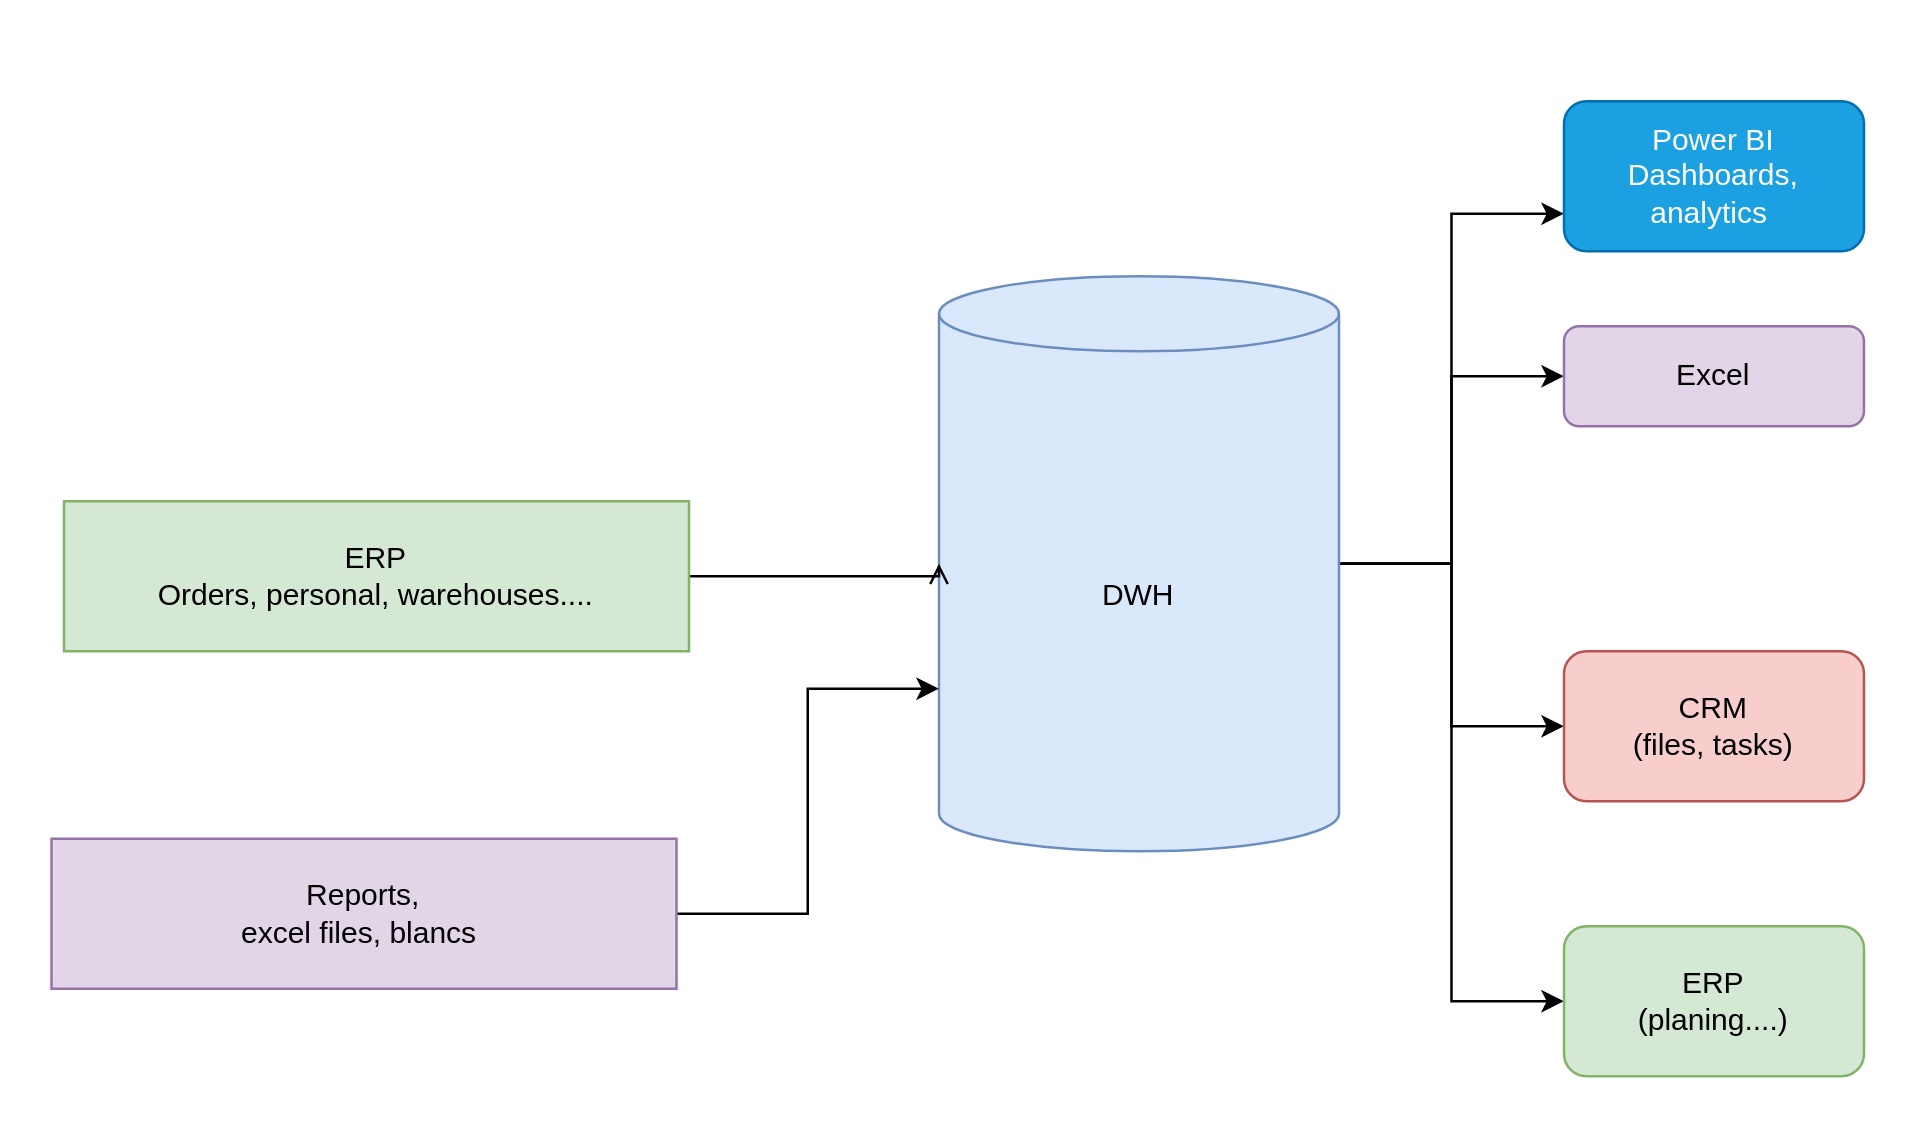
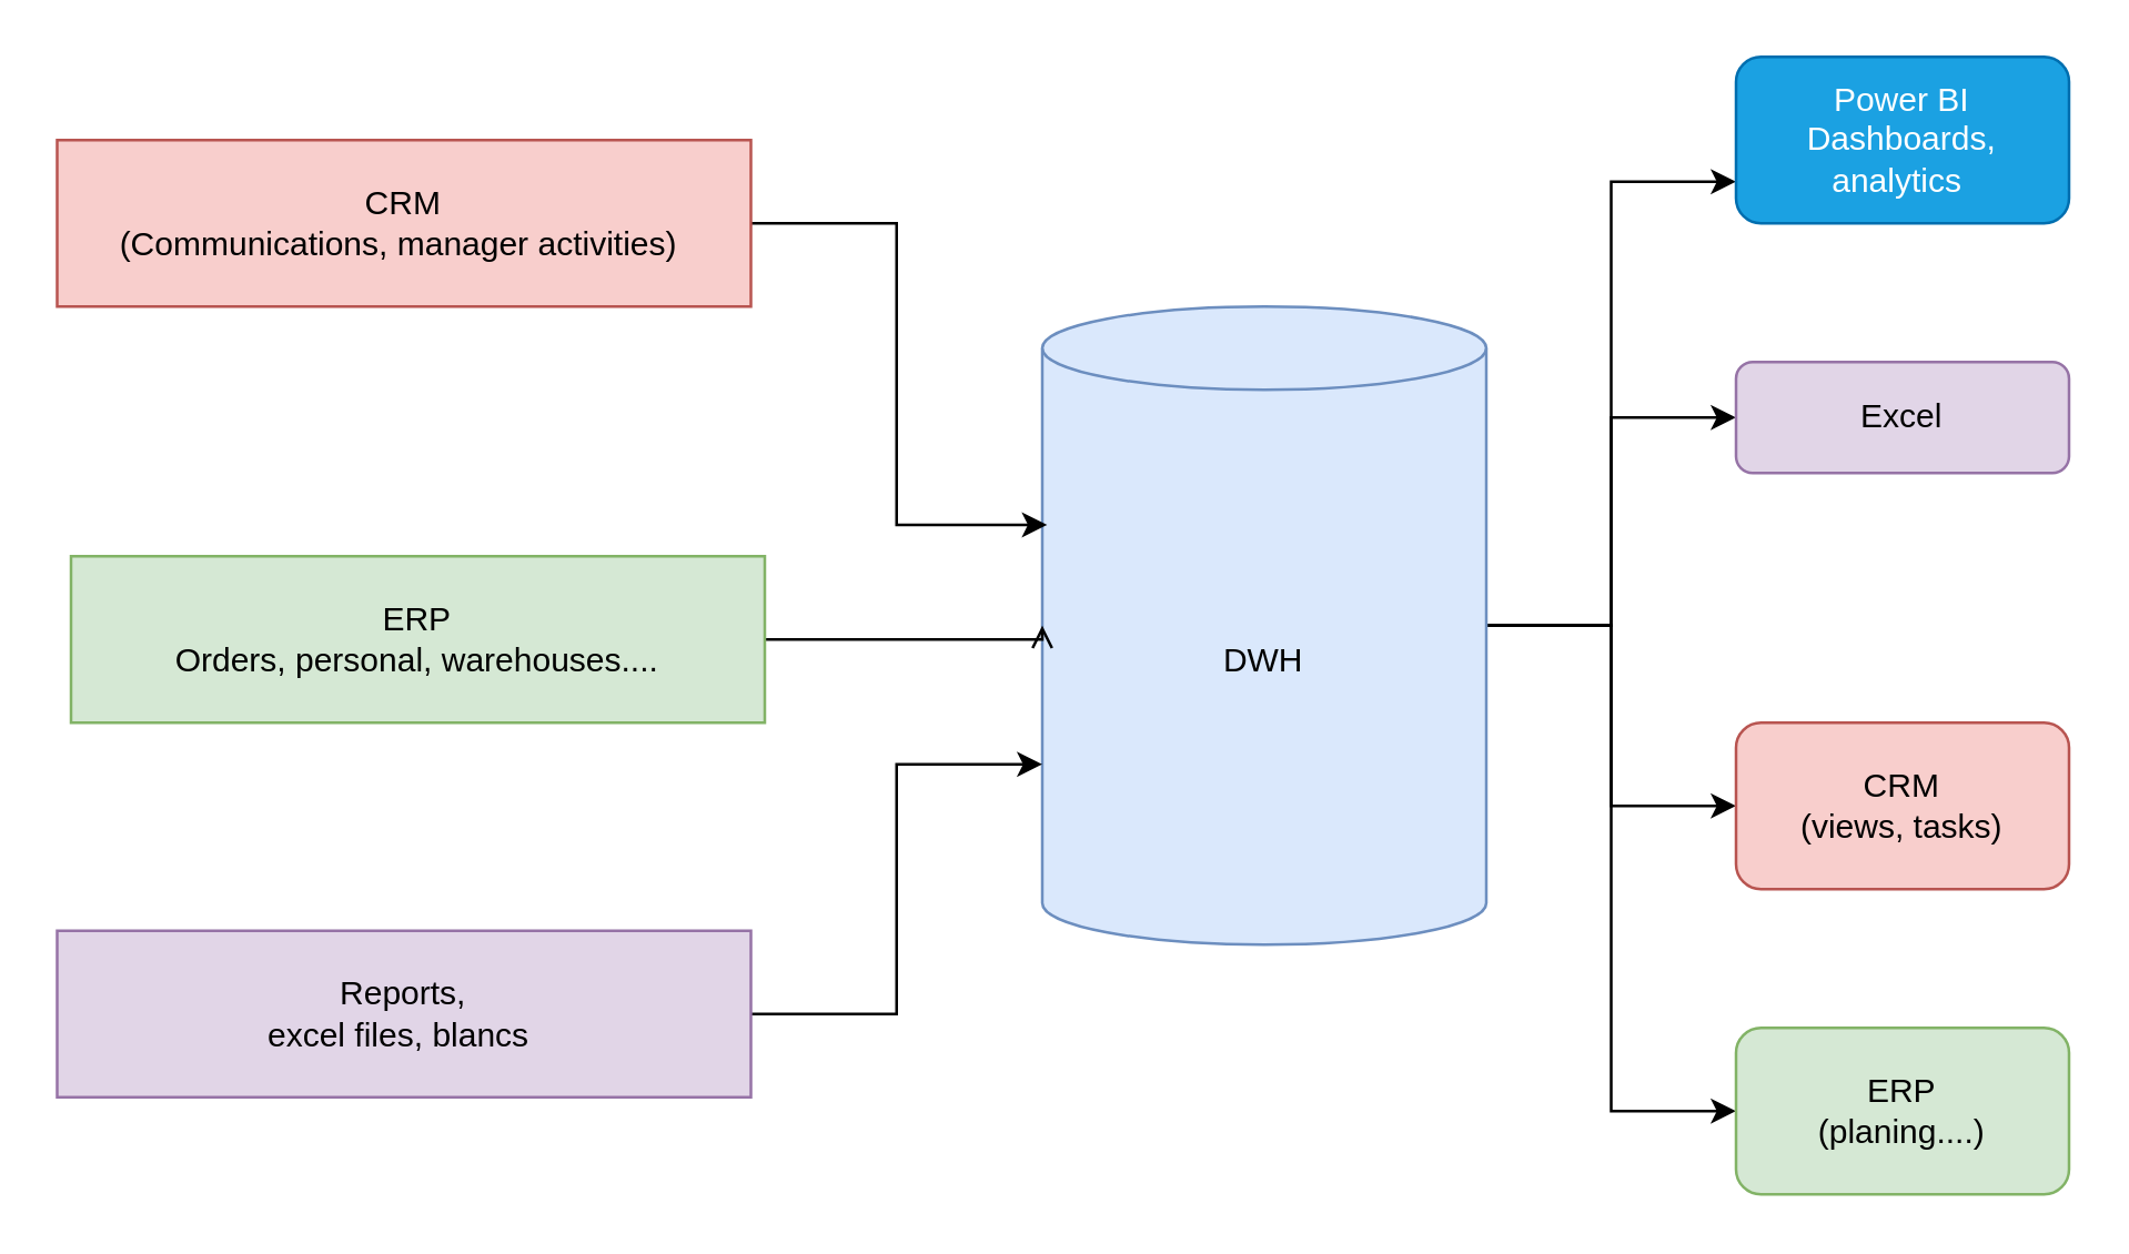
  <mxCell id="0" />
  <mxCell id="1" parent="0" />
  <mxCell id="2" style="edgeStyle=orthogonalEdgeStyle;rounded=0;orthogonalLoop=1;jettySize=auto;html=1;entryX=0;entryY=0.75;entryDx=0;entryDy=0;" edge="1" parent="1" source="6" target="13"><mxGeometry relative="1" as="geometry" /></mxCell>
  <mxCell id="3" style="edgeStyle=orthogonalEdgeStyle;rounded=0;orthogonalLoop=1;jettySize=auto;html=1;entryX=0;entryY=0.5;entryDx=0;entryDy=0;" edge="1" parent="1" source="6" target="14"><mxGeometry relative="1" as="geometry" /></mxCell>
  <mxCell id="4" style="edgeStyle=orthogonalEdgeStyle;rounded=0;orthogonalLoop=1;jettySize=auto;html=1;entryX=0;entryY=0.5;entryDx=0;entryDy=0;" edge="1" parent="1" source="6" target="15"><mxGeometry relative="1" as="geometry" /></mxCell>
  <mxCell id="5" style="edgeStyle=orthogonalEdgeStyle;rounded=0;orthogonalLoop=1;jettySize=auto;html=1;entryX=0;entryY=0.5;entryDx=0;entryDy=0;" edge="1" parent="1" source="6" target="16"><mxGeometry relative="1" as="geometry" /></mxCell>
  <mxCell id="6" value="DWH" style="shape=cylinder3;whiteSpace=wrap;html=1;boundedLbl=1;backgroundOutline=1;size=15;fillColor=#dae8fc;strokeColor=#6c8ebf;" vertex="1" parent="1"><mxGeometry x="375" y="110" width="160" height="230" as="geometry" /></mxCell>
+ <mxCell id="7" style="edgeStyle=orthogonalEdgeStyle;rounded=0;orthogonalLoop=1;jettySize=auto;html=1;entryX=0.011;entryY=0.342;entryDx=0;entryDy=0;entryPerimeter=0;" edge="1" parent="1" source="8" target="6"><mxGeometry relative="1" as="geometry" /></mxCell>
+ <mxCell id="8" value="CRM&lt;br&gt;(Communications, manager activities)&amp;nbsp;" style="rounded=0;whiteSpace=wrap;html=1;fillColor=#f8cecc;strokeColor=#b85450;" vertex="1" parent="1"><mxGeometry x="20" y="50" width="250" height="60" as="geometry" /></mxCell>
  <mxCell id="9" style="edgeStyle=orthogonalEdgeStyle;rounded=0;orthogonalLoop=1;jettySize=auto;html=1;entryX=0;entryY=0.5;entryDx=0;entryDy=0;entryPerimeter=0;endArrow=open;" edge="1" parent="1" source="10" target="6"><mxGeometry relative="1" as="geometry"><mxPoint x="365" y="230" as="targetPoint" /><Array as="points"><mxPoint x="375" y="230" /></Array></mxGeometry></mxCell>
  <mxCell id="10" value="ERP&lt;br&gt;Orders, personal, warehouses...." style="rounded=0;whiteSpace=wrap;html=1;fillColor=#d5e8d4;strokeColor=#82b366;" vertex="1" parent="1"><mxGeometry x="25" y="200" width="250" height="60" as="geometry" /></mxCell>
  <mxCell id="11" style="edgeStyle=orthogonalEdgeStyle;rounded=0;orthogonalLoop=1;jettySize=auto;html=1;entryX=0;entryY=0;entryDx=0;entryDy=165;entryPerimeter=0;" edge="1" parent="1" source="12" target="6"><mxGeometry relative="1" as="geometry" /></mxCell>
  <mxCell id="12" value="Reports,&lt;br&gt;excel files, blancs&amp;nbsp;" style="rounded=0;whiteSpace=wrap;html=1;fillColor=#e1d5e7;strokeColor=#9673a6;" vertex="1" parent="1"><mxGeometry x="20" y="335" width="250" height="60" as="geometry" /></mxCell>
- <mxCell id="13" value="Power BI&lt;br&gt;Dashboards, analytics&amp;nbsp;" style="rounded=1;whiteSpace=wrap;html=1;fillColor=#1ba1e2;fontColor=#ffffff;strokeColor=#006EAF;" vertex="1" parent="1"><mxGeometry x="625" y="40" width="120" height="60" as="geometry" /></mxCell>
+ <mxCell id="13" value="Power BI&lt;br&gt;Dashboards, analytics&amp;nbsp;" style="rounded=1;whiteSpace=wrap;html=1;fillColor=#1ba1e2;fontColor=#ffffff;strokeColor=#006EAF;" vertex="1" parent="1"><mxGeometry x="625" y="20" width="120" height="60" as="geometry" /></mxCell>
  <mxCell id="14" value="Excel" style="rounded=1;whiteSpace=wrap;html=1;fillColor=#e1d5e7;strokeColor=#9673a6;" vertex="1" parent="1"><mxGeometry x="625" y="130" width="120" height="40" as="geometry" /></mxCell>
- <mxCell id="15" value="CRM&lt;br&gt;(files, tasks)" style="rounded=1;whiteSpace=wrap;html=1;fillColor=#f8cecc;strokeColor=#b85450;" vertex="1" parent="1"><mxGeometry x="625" y="260" width="120" height="60" as="geometry" /></mxCell>
+ <mxCell id="15" value="CRM&lt;br&gt;(views, tasks)" style="rounded=1;whiteSpace=wrap;html=1;fillColor=#f8cecc;strokeColor=#b85450;" vertex="1" parent="1"><mxGeometry x="625" y="260" width="120" height="60" as="geometry" /></mxCell>
  <mxCell id="16" value="ERP&lt;br&gt;(planing....)" style="rounded=1;whiteSpace=wrap;html=1;fillColor=#d5e8d4;strokeColor=#82b366;" vertex="1" parent="1"><mxGeometry x="625" y="370" width="120" height="60" as="geometry" /></mxCell>
